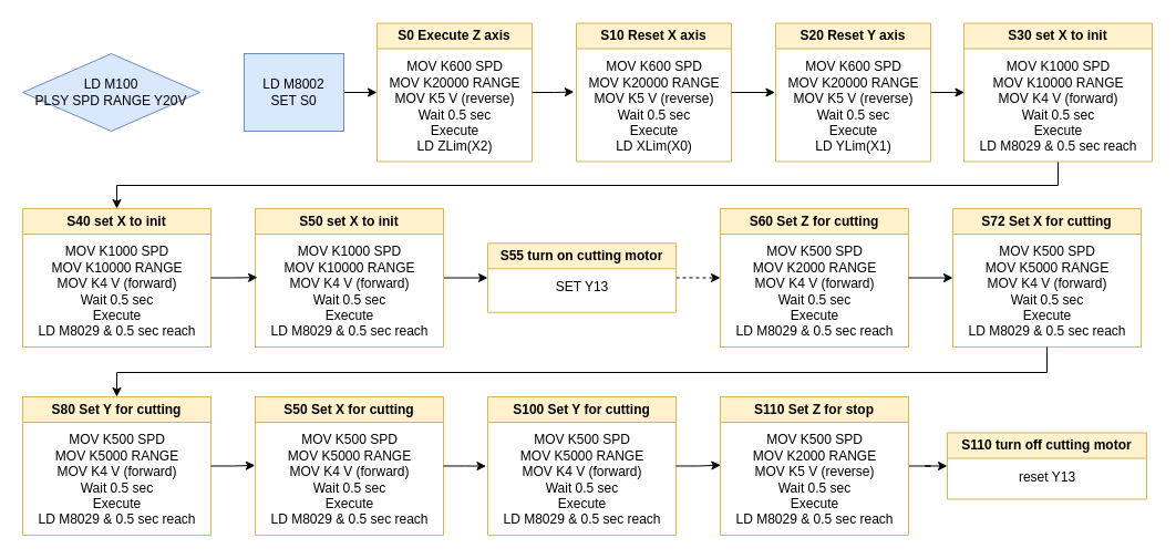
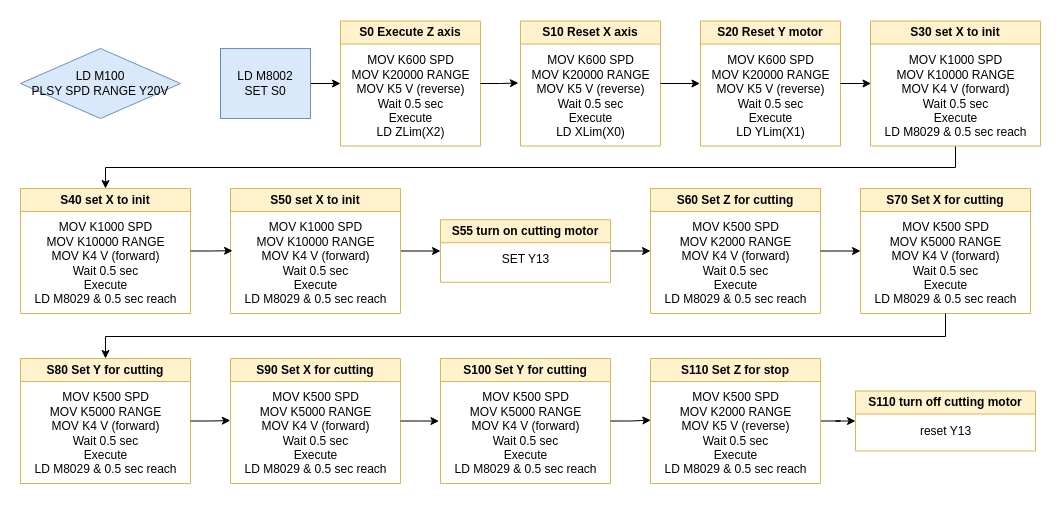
  <mxCell id="0" />
  <mxCell id="1" parent="0" />
  <mxCell id="2" value="LD M100&lt;div&gt;PLSY SPD RANGE Y20V&lt;/div&gt;" style="rhombus;whiteSpace=wrap;html=1;fillColor=#dae8fc;strokeColor=#6c8ebf;" vertex="1" parent="1"><mxGeometry x="20" y="48" width="160" height="70" as="geometry" /></mxCell>
  <mxCell id="3" style="edgeStyle=orthogonalEdgeStyle;rounded=0;orthogonalLoop=1;jettySize=auto;html=1;exitX=1;exitY=0.5;exitDx=0;exitDy=0;entryX=0;entryY=0.5;entryDx=0;entryDy=0;" edge="1" parent="1" source="4" target="5"><mxGeometry relative="1" as="geometry" /></mxCell>
  <mxCell id="4" value="LD M8002&lt;div&gt;SET S0&lt;/div&gt;" style="whiteSpace=wrap;html=1;fillColor=#dae8fc;strokeColor=#6c8ebf;rounded=0;" vertex="1" parent="1"><mxGeometry x="220" y="48" width="90" height="70" as="geometry" /></mxCell>
  <mxCell id="5" value="S0 Execute Z axis" style="swimlane;whiteSpace=wrap;html=1;fillColor=#fff2cc;strokeColor=#d6b656;" vertex="1" parent="1"><mxGeometry x="340" y="20.5" width="140" height="125" as="geometry"><mxRectangle x="940" y="285" width="130" height="30" as="alternateBounds" /></mxGeometry></mxCell>
  <mxCell id="6" value="MOV K600 SPD&lt;div&gt;MOV K20000 RANGE&lt;/div&gt;&lt;div&gt;MOV K5 V (reverse)&lt;/div&gt;&lt;div&gt;Wait 0.5 sec&lt;/div&gt;&lt;div&gt;Execute&lt;/div&gt;&lt;div&gt;LD ZLim(X2)&lt;/div&gt;" style="text;html=1;align=center;verticalAlign=middle;resizable=0;points=[];autosize=1;strokeColor=none;fillColor=none;" vertex="1" parent="5"><mxGeometry y="25" width="140" height="100" as="geometry" /></mxCell>
  <mxCell id="7" value="S10 Reset X axis" style="swimlane;whiteSpace=wrap;html=1;fillColor=#fff2cc;strokeColor=#d6b656;" vertex="1" parent="1"><mxGeometry x="520" y="20.5" width="140" height="125" as="geometry"><mxRectangle x="940" y="285" width="130" height="30" as="alternateBounds" /></mxGeometry></mxCell>
  <mxCell id="8" value="MOV K600 SPD&lt;div&gt;MOV K20000 RANGE&lt;/div&gt;&lt;div&gt;MOV K5 V (reverse)&lt;/div&gt;&lt;div&gt;Wait 0.5 sec&lt;/div&gt;&lt;div&gt;Execute&lt;/div&gt;&lt;div&gt;LD XLim(X0)&lt;/div&gt;" style="text;html=1;align=center;verticalAlign=middle;resizable=0;points=[];autosize=1;strokeColor=none;fillColor=none;" vertex="1" parent="7"><mxGeometry y="25" width="140" height="100" as="geometry" /></mxCell>
- <mxCell id="9" value="S20 Reset Y axis" style="swimlane;whiteSpace=wrap;html=1;fillColor=#fff2cc;strokeColor=#d6b656;" vertex="1" parent="1"><mxGeometry x="700" y="20.5" width="140" height="125" as="geometry"><mxRectangle x="940" y="285" width="130" height="30" as="alternateBounds" /></mxGeometry></mxCell>
+ <mxCell id="9" value="S20 Reset Y motor" style="swimlane;whiteSpace=wrap;html=1;fillColor=#fff2cc;strokeColor=#d6b656;" vertex="1" parent="1"><mxGeometry x="700" y="20.5" width="140" height="125" as="geometry"><mxRectangle x="940" y="285" width="130" height="30" as="alternateBounds" /></mxGeometry></mxCell>
  <mxCell id="10" value="MOV K600 SPD&lt;div&gt;MOV K20000 RANGE&lt;/div&gt;&lt;div&gt;MOV K5 V (reverse)&lt;/div&gt;&lt;div&gt;Wait 0.5 sec&lt;/div&gt;&lt;div&gt;Execute&lt;/div&gt;&lt;div&gt;LD YLim(X1)&lt;/div&gt;" style="text;html=1;align=center;verticalAlign=middle;resizable=0;points=[];autosize=1;strokeColor=none;fillColor=none;" vertex="1" parent="9"><mxGeometry y="25" width="140" height="100" as="geometry" /></mxCell>
  <mxCell id="11" style="edgeStyle=elbowEdgeStyle;rounded=0;orthogonalLoop=1;jettySize=auto;html=1;entryX=0.5;entryY=0;entryDx=0;entryDy=0;elbow=vertical;" edge="1" parent="1" source="12" target="14"><mxGeometry relative="1" as="geometry" /></mxCell>
  <mxCell id="12" value="S30 set X to init" style="swimlane;whiteSpace=wrap;html=1;fillColor=#fff2cc;strokeColor=#d6b656;" vertex="1" parent="1"><mxGeometry x="870" y="20.5" width="170" height="125" as="geometry"><mxRectangle x="940" y="285" width="130" height="30" as="alternateBounds" /></mxGeometry></mxCell>
  <mxCell id="13" value="MOV K1000 SPD&lt;div&gt;MOV K10000 RANGE&lt;/div&gt;&lt;div&gt;MOV K4 V (forward)&lt;/div&gt;&lt;div&gt;Wait 0.5 sec&lt;/div&gt;&lt;div&gt;Execute&lt;/div&gt;&lt;div&gt;LD M8029 &amp;amp; 0.5 sec reach&lt;/div&gt;" style="text;html=1;align=center;verticalAlign=middle;resizable=0;points=[];autosize=1;strokeColor=none;fillColor=none;" vertex="1" parent="12"><mxGeometry y="25" width="170" height="100" as="geometry" /></mxCell>
  <mxCell id="14" value="S40 set X to init" style="swimlane;whiteSpace=wrap;html=1;fillColor=#fff2cc;strokeColor=#d6b656;" vertex="1" parent="1"><mxGeometry x="20" y="188" width="170" height="125" as="geometry"><mxRectangle x="940" y="285" width="130" height="30" as="alternateBounds" /></mxGeometry></mxCell>
  <mxCell id="15" value="MOV K1000 SPD&lt;div&gt;MOV K10000 RANGE&lt;/div&gt;&lt;div&gt;MOV K4 V (forward)&lt;/div&gt;&lt;div&gt;Wait 0.5 sec&lt;/div&gt;&lt;div&gt;Execute&lt;/div&gt;&lt;div&gt;LD M8029 &amp;amp; 0.5 sec reach&lt;/div&gt;" style="text;html=1;align=center;verticalAlign=middle;resizable=0;points=[];autosize=1;strokeColor=none;fillColor=none;" vertex="1" parent="14"><mxGeometry y="25" width="170" height="100" as="geometry" /></mxCell>
  <mxCell id="16" style="edgeStyle=orthogonalEdgeStyle;rounded=0;orthogonalLoop=1;jettySize=auto;html=1;entryX=0;entryY=0.5;entryDx=0;entryDy=0;" edge="1" parent="1" source="17" target="20"><mxGeometry relative="1" as="geometry" /></mxCell>
  <mxCell id="17" value="S50 set X to init" style="swimlane;whiteSpace=wrap;html=1;fillColor=#fff2cc;strokeColor=#d6b656;" vertex="1" parent="1"><mxGeometry x="230" y="188" width="170" height="125" as="geometry"><mxRectangle x="940" y="285" width="130" height="30" as="alternateBounds" /></mxGeometry></mxCell>
  <mxCell id="18" value="MOV K1000 SPD&lt;div&gt;MOV K10000 RANGE&lt;/div&gt;&lt;div&gt;MOV K4 V (forward)&lt;/div&gt;&lt;div&gt;Wait 0.5 sec&lt;/div&gt;&lt;div&gt;Execute&lt;/div&gt;&lt;div&gt;LD M8029 &amp;amp; 0.5 sec reach&lt;/div&gt;" style="text;html=1;align=center;verticalAlign=middle;resizable=0;points=[];autosize=1;strokeColor=none;fillColor=none;" vertex="1" parent="17"><mxGeometry y="25" width="170" height="100" as="geometry" /></mxCell>
- <mxCell id="19" style="edgeStyle=orthogonalEdgeStyle;rounded=0;orthogonalLoop=1;jettySize=auto;html=1;exitX=1;exitY=0.5;exitDx=0;exitDy=0;entryX=0;entryY=0.5;entryDx=0;entryDy=0;dashed=1;" edge="1" parent="1" source="20" target="26"><mxGeometry relative="1" as="geometry" /></mxCell>
+ <mxCell id="19" style="edgeStyle=orthogonalEdgeStyle;rounded=0;orthogonalLoop=1;jettySize=auto;html=1;exitX=1;exitY=0.5;exitDx=0;exitDy=0;entryX=0;entryY=0.5;entryDx=0;entryDy=0;" edge="1" parent="1" source="20" target="26"><mxGeometry relative="1" as="geometry" /></mxCell>
  <mxCell id="20" value="S55 turn on cutting motor" style="swimlane;whiteSpace=wrap;html=1;fillColor=#fff2cc;strokeColor=#d6b656;" vertex="1" parent="1"><mxGeometry x="440" y="219.25" width="170" height="62.5" as="geometry"><mxRectangle x="940" y="285" width="130" height="30" as="alternateBounds" /></mxGeometry></mxCell>
  <mxCell id="21" value="SET Y13" style="text;html=1;align=center;verticalAlign=middle;resizable=0;points=[];autosize=1;strokeColor=none;fillColor=none;" vertex="1" parent="20"><mxGeometry x="50" y="25" width="70" height="30" as="geometry" /></mxCell>
  <mxCell id="22" style="edgeStyle=orthogonalEdgeStyle;rounded=0;orthogonalLoop=1;jettySize=auto;html=1;entryX=-0.015;entryY=0.37;entryDx=0;entryDy=0;entryPerimeter=0;" edge="1" parent="1" source="5" target="8"><mxGeometry relative="1" as="geometry" /></mxCell>
  <mxCell id="23" style="edgeStyle=orthogonalEdgeStyle;rounded=0;orthogonalLoop=1;jettySize=auto;html=1;entryX=-0.004;entryY=0.375;entryDx=0;entryDy=0;entryPerimeter=0;" edge="1" parent="1" source="7" target="10"><mxGeometry relative="1" as="geometry" /></mxCell>
  <mxCell id="24" style="edgeStyle=orthogonalEdgeStyle;rounded=0;orthogonalLoop=1;jettySize=auto;html=1;entryX=0.003;entryY=0.375;entryDx=0;entryDy=0;entryPerimeter=0;" edge="1" parent="1" source="9" target="13"><mxGeometry relative="1" as="geometry" /></mxCell>
  <mxCell id="25" style="edgeStyle=orthogonalEdgeStyle;rounded=0;orthogonalLoop=1;jettySize=auto;html=1;entryX=0.012;entryY=0.372;entryDx=0;entryDy=0;entryPerimeter=0;" edge="1" parent="1" source="14" target="18"><mxGeometry relative="1" as="geometry" /></mxCell>
  <mxCell id="26" value="S60 Set Z for cutting" style="swimlane;whiteSpace=wrap;html=1;fillColor=#fff2cc;strokeColor=#d6b656;" vertex="1" parent="1"><mxGeometry x="650" y="188" width="170" height="125" as="geometry"><mxRectangle x="940" y="285" width="130" height="30" as="alternateBounds" /></mxGeometry></mxCell>
  <mxCell id="27" value="MOV K500 SPD&lt;div&gt;MOV K2000 RANGE&lt;/div&gt;&lt;div&gt;MOV K4 V (forward)&lt;/div&gt;&lt;div&gt;Wait 0.5 sec&lt;/div&gt;&lt;div&gt;&lt;span style=&quot;background-color: initial;&quot;&gt;Execute&lt;/span&gt;&lt;/div&gt;&lt;div&gt;&lt;span style=&quot;background-color: initial;&quot;&gt;LD M8029 &amp;amp; 0.5 sec reach&lt;/span&gt;&lt;br&gt;&lt;/div&gt;" style="text;html=1;align=center;verticalAlign=middle;resizable=0;points=[];autosize=1;strokeColor=none;fillColor=none;" vertex="1" parent="26"><mxGeometry y="25" width="170" height="100" as="geometry" /></mxCell>
- <mxCell id="28" value="S72 Set X for cutting" style="swimlane;whiteSpace=wrap;html=1;fillColor=#fff2cc;strokeColor=#d6b656;" vertex="1" parent="1"><mxGeometry x="860" y="188" width="170" height="125" as="geometry"><mxRectangle x="940" y="285" width="130" height="30" as="alternateBounds" /></mxGeometry></mxCell>
+ <mxCell id="28" value="S70 Set X for cutting" style="swimlane;whiteSpace=wrap;html=1;fillColor=#fff2cc;strokeColor=#d6b656;" vertex="1" parent="1"><mxGeometry x="860" y="188" width="170" height="125" as="geometry"><mxRectangle x="940" y="285" width="130" height="30" as="alternateBounds" /></mxGeometry></mxCell>
  <mxCell id="29" value="MOV K500 SPD&lt;div&gt;MOV K5000 RANGE&lt;/div&gt;&lt;div&gt;MOV K4 V (forward)&lt;/div&gt;&lt;div&gt;Wait 0.5 sec&lt;/div&gt;&lt;div&gt;Execute&lt;/div&gt;&lt;div&gt;&lt;span style=&quot;background-color: initial;&quot;&gt;LD M8029 &amp;amp; 0.5 sec reach&lt;/span&gt;&lt;br&gt;&lt;/div&gt;" style="text;html=1;align=center;verticalAlign=middle;resizable=0;points=[];autosize=1;strokeColor=none;fillColor=none;" vertex="1" parent="28"><mxGeometry y="25" width="170" height="100" as="geometry" /></mxCell>
  <mxCell id="30" style="edgeStyle=orthogonalEdgeStyle;rounded=0;orthogonalLoop=1;jettySize=auto;html=1;entryX=0;entryY=0.375;entryDx=0;entryDy=0;entryPerimeter=0;" edge="1" parent="1" source="26" target="29"><mxGeometry relative="1" as="geometry" /></mxCell>
  <mxCell id="31" value="S80 Set Y for cutting" style="swimlane;whiteSpace=wrap;html=1;fillColor=#fff2cc;strokeColor=#d6b656;" vertex="1" parent="1"><mxGeometry x="20" y="358" width="170" height="125" as="geometry"><mxRectangle x="940" y="285" width="130" height="30" as="alternateBounds" /></mxGeometry></mxCell>
  <mxCell id="32" value="MOV K500 SPD&lt;div&gt;MOV K5000 RANGE&lt;/div&gt;&lt;div&gt;MOV K4 V (forward)&lt;/div&gt;&lt;div&gt;Wait 0.5 sec&lt;/div&gt;&lt;div&gt;Execute&lt;/div&gt;&lt;div&gt;&lt;span style=&quot;background-color: initial;&quot;&gt;LD M8029 &amp;amp; 0.5 sec reach&lt;/span&gt;&lt;br&gt;&lt;/div&gt;" style="text;html=1;align=center;verticalAlign=middle;resizable=0;points=[];autosize=1;strokeColor=none;fillColor=none;" vertex="1" parent="31"><mxGeometry y="25" width="170" height="100" as="geometry" /></mxCell>
  <mxCell id="33" style="edgeStyle=elbowEdgeStyle;rounded=0;orthogonalLoop=1;jettySize=auto;html=1;elbow=vertical;" edge="1" parent="1" source="29" target="31"><mxGeometry relative="1" as="geometry" /></mxCell>
- <mxCell id="34" value="S50 Set X for cutting" style="swimlane;whiteSpace=wrap;html=1;fillColor=#fff2cc;strokeColor=#d6b656;" vertex="1" parent="1"><mxGeometry x="230" y="358" width="170" height="125" as="geometry"><mxRectangle x="940" y="285" width="130" height="30" as="alternateBounds" /></mxGeometry></mxCell>
+ <mxCell id="34" value="S90 Set X for cutting" style="swimlane;whiteSpace=wrap;html=1;fillColor=#fff2cc;strokeColor=#d6b656;" vertex="1" parent="1"><mxGeometry x="230" y="358" width="170" height="125" as="geometry"><mxRectangle x="940" y="285" width="130" height="30" as="alternateBounds" /></mxGeometry></mxCell>
  <mxCell id="35" value="MOV K500 SPD&lt;div&gt;MOV K5000 RANGE&lt;/div&gt;&lt;div&gt;MOV K4 V (forward)&lt;/div&gt;&lt;div&gt;Wait 0.5 sec&lt;/div&gt;&lt;div&gt;Execute&lt;/div&gt;&lt;div&gt;&lt;span style=&quot;background-color: initial;&quot;&gt;LD M8029 &amp;amp; 0.5 sec reach&lt;/span&gt;&lt;br&gt;&lt;/div&gt;" style="text;html=1;align=center;verticalAlign=middle;resizable=0;points=[];autosize=1;strokeColor=none;fillColor=none;" vertex="1" parent="34"><mxGeometry y="25" width="170" height="100" as="geometry" /></mxCell>
  <mxCell id="36" value="S100 Set Y for cutting" style="swimlane;whiteSpace=wrap;html=1;fillColor=#fff2cc;strokeColor=#d6b656;" vertex="1" parent="1"><mxGeometry x="440" y="358" width="170" height="125" as="geometry"><mxRectangle x="940" y="285" width="130" height="30" as="alternateBounds" /></mxGeometry></mxCell>
  <mxCell id="37" value="MOV K500 SPD&lt;div&gt;MOV K5000 RANGE&lt;/div&gt;&lt;div&gt;MOV K4 V (forward)&lt;/div&gt;&lt;div&gt;Wait 0.5 sec&lt;/div&gt;&lt;div&gt;Execute&lt;/div&gt;&lt;div&gt;&lt;span style=&quot;background-color: initial;&quot;&gt;LD M8029 &amp;amp; 0.5 sec reach&lt;/span&gt;&lt;br&gt;&lt;/div&gt;" style="text;html=1;align=center;verticalAlign=middle;resizable=0;points=[];autosize=1;strokeColor=none;fillColor=none;" vertex="1" parent="36"><mxGeometry y="25" width="170" height="100" as="geometry" /></mxCell>
  <mxCell id="38" style="edgeStyle=orthogonalEdgeStyle;rounded=0;orthogonalLoop=1;jettySize=auto;html=1;entryX=-0.009;entryY=0.376;entryDx=0;entryDy=0;entryPerimeter=0;" edge="1" parent="1" source="34" target="37"><mxGeometry relative="1" as="geometry" /></mxCell>
  <mxCell id="39" style="edgeStyle=orthogonalEdgeStyle;rounded=0;orthogonalLoop=1;jettySize=auto;html=1;entryX=0;entryY=0.5;entryDx=0;entryDy=0;" edge="1" parent="1" source="40" target="42"><mxGeometry relative="1" as="geometry" /></mxCell>
  <mxCell id="40" value="S110 Set Z for stop" style="swimlane;whiteSpace=wrap;html=1;fillColor=#fff2cc;strokeColor=#d6b656;" vertex="1" parent="1"><mxGeometry x="650" y="358" width="170" height="125" as="geometry"><mxRectangle x="940" y="285" width="130" height="30" as="alternateBounds" /></mxGeometry></mxCell>
  <mxCell id="41" value="MOV K500 SPD&lt;div&gt;MOV K2000 RANGE&lt;/div&gt;&lt;div&gt;MOV K5 V (reverse)&lt;/div&gt;&lt;div&gt;Wait 0.5 sec&lt;/div&gt;&lt;div&gt;Execute&lt;/div&gt;&lt;div&gt;&lt;span style=&quot;background-color: initial;&quot;&gt;LD M8029 &amp;amp; 0.5 sec reach&lt;/span&gt;&lt;br&gt;&lt;/div&gt;" style="text;html=1;align=center;verticalAlign=middle;resizable=0;points=[];autosize=1;strokeColor=none;fillColor=none;" vertex="1" parent="40"><mxGeometry y="25" width="170" height="100" as="geometry" /></mxCell>
  <mxCell id="42" value="S110 turn off cutting motor" style="swimlane;whiteSpace=wrap;html=1;fillColor=#fff2cc;strokeColor=#d6b656;" vertex="1" parent="1"><mxGeometry x="855" y="390.5" width="180" height="60" as="geometry"><mxRectangle x="940" y="285" width="130" height="30" as="alternateBounds" /></mxGeometry></mxCell>
  <mxCell id="43" value="&lt;div&gt;reset Y13&lt;/div&gt;" style="text;html=1;align=center;verticalAlign=middle;resizable=0;points=[];autosize=1;strokeColor=none;fillColor=none;" vertex="1" parent="42"><mxGeometry x="55" y="25" width="70" height="30" as="geometry" /></mxCell>
  <mxCell id="44" style="edgeStyle=orthogonalEdgeStyle;rounded=0;orthogonalLoop=1;jettySize=auto;html=1;entryX=0.002;entryY=0.367;entryDx=0;entryDy=0;entryPerimeter=0;" edge="1" parent="1" source="36" target="41"><mxGeometry relative="1" as="geometry" /></mxCell>
  <mxCell id="45" style="edgeStyle=orthogonalEdgeStyle;rounded=0;orthogonalLoop=1;jettySize=auto;html=1;entryX=-0.001;entryY=0.37;entryDx=0;entryDy=0;entryPerimeter=0;" edge="1" parent="1" source="31" target="35"><mxGeometry relative="1" as="geometry" /></mxCell>
